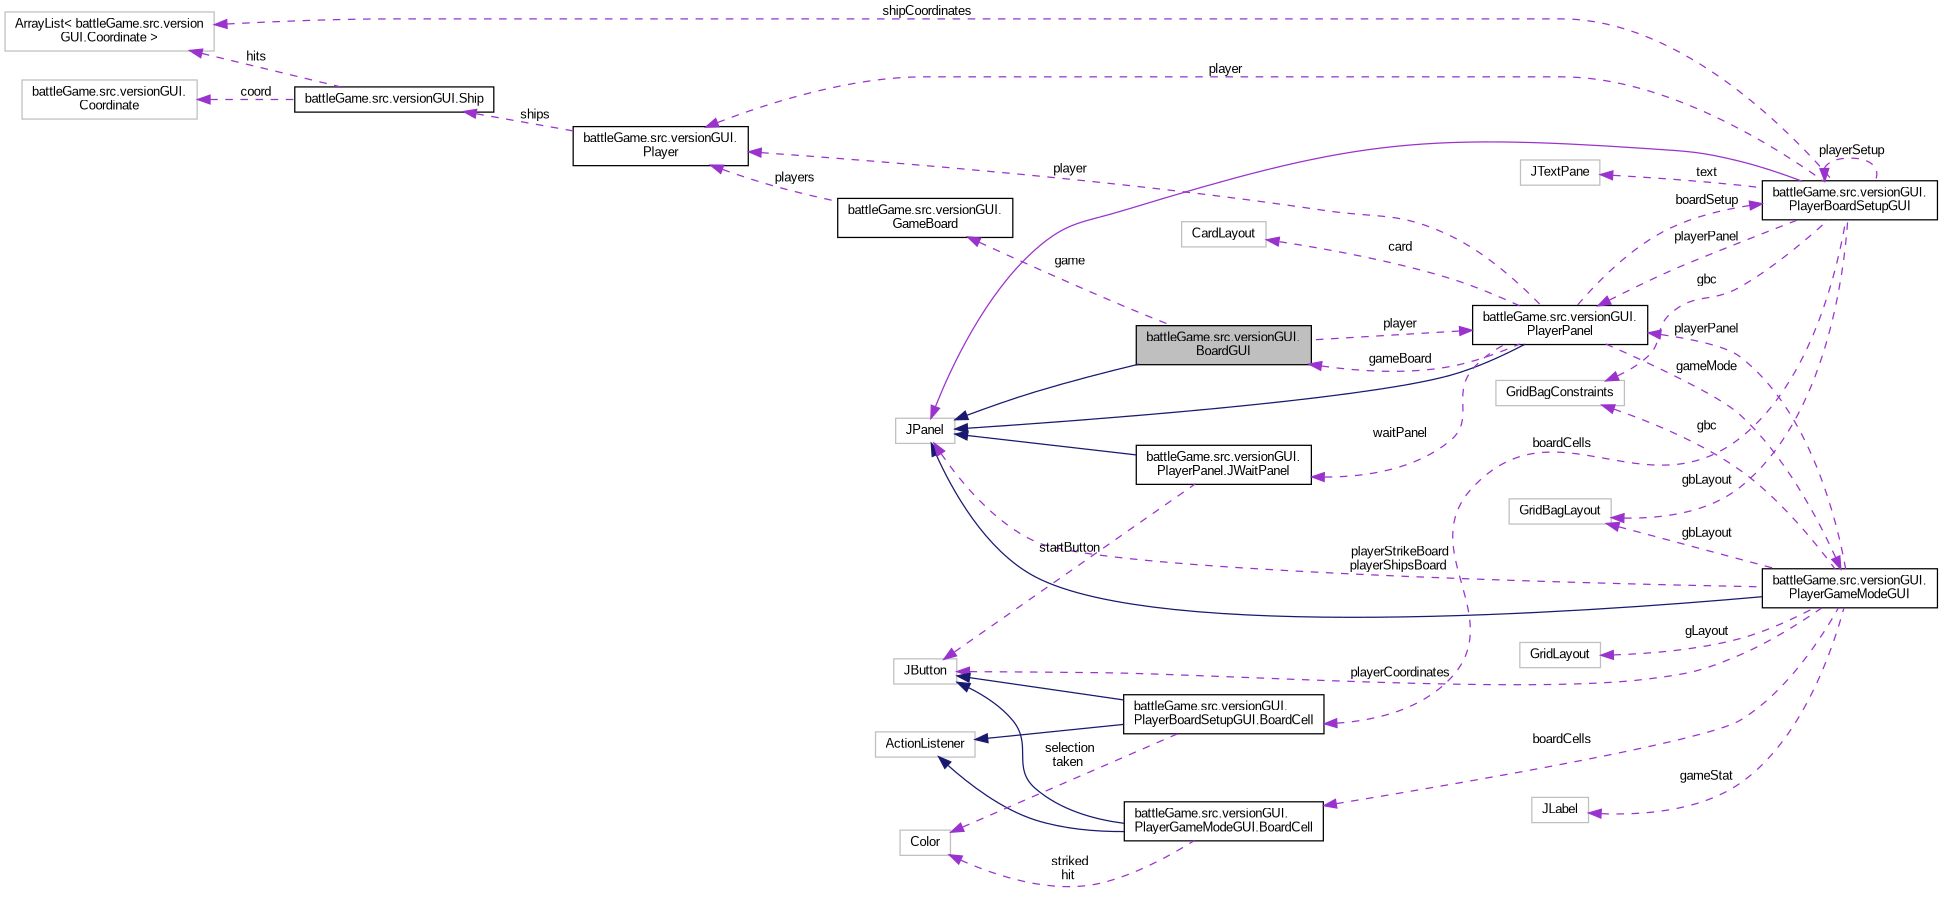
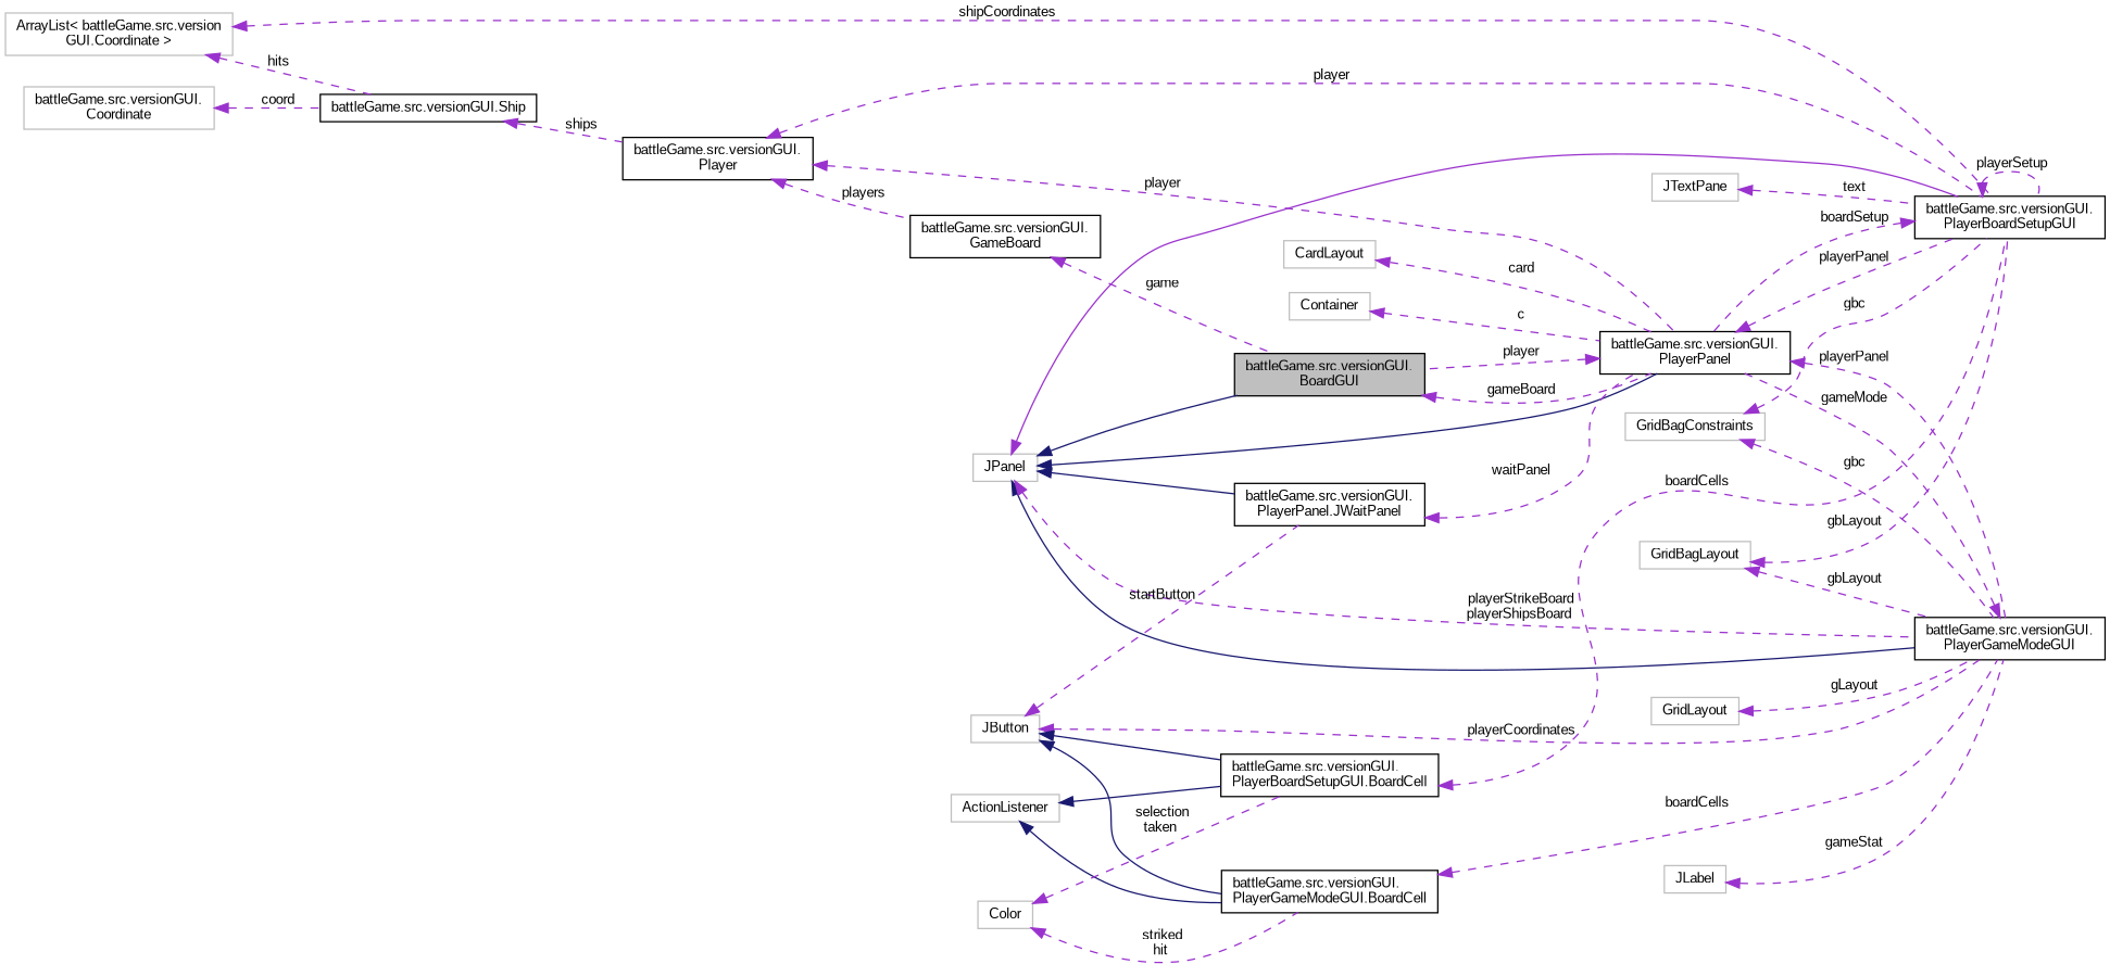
  digraph {
    fontname="Liberation Sans"
    rankdir=LR
    node [color=grey75 fillcolor=white fontname="Liberation Sans" fontsize=10 shape=record style=filled]
    edge [color=darkorchid3 dir=back fontname="Liberation Sans" fontsize=10 labelfontname=Helvetica labelfontsize=10 style=dashed]
    n1 [color=black fillcolor=grey75 fontcolor=black height=0.2 label="battleGame.src.versionGUI.\lBoardGUI" width=0.4]
    n2 [color=black height=0.2 label="battleGame.src.versionGUI.\lPlayerPanel" width=0.4]
    n3 [color=black height=0.2 label="battleGame.src.versionGUI.\lPlayerBoardSetupGUI" width=0.4]
    n4 [color=black height=0.2 label="battleGame.src.versionGUI.\lPlayerGameModeGUI" width=0.4]
    n5 [height=0.2 label=JPanel width=0.4]
    n6 [color=black height=0.2 label="battleGame.src.versionGUI.\lPlayerPanel.JWaitPanel" width=0.4]
    n7 [color=black height=0.2 label="battleGame.src.versionGUI.\lPlayerBoardSetupGUI.BoardCell" width=0.4]
    n8 [height=0.2 label=JButton width=0.4]
    n9 [color=black height=0.2 label="battleGame.src.versionGUI.\lPlayerGameModeGUI.BoardCell" width=0.4]
    n10 [height=0.2 label=ActionListener width=0.4]
    n11 [height=0.2 label=Color width=0.4]
    n12 [height=0.2 label=GridBagConstraints width=0.4]
    n13 [height=0.2 label=GridBagLayout width=0.4]
    n14 [height=0.2 label="ArrayList\< battleGame.src.version\lGUI.Coordinate \>" width=0.4]
    n15 [color=black height=0.2 label="battleGame.src.versionGUI.Ship" width=0.4]
    n16 [color=black height=0.2 label="battleGame.src.versionGUI.\lPlayer" width=0.4]
    n17 [height=0.2 label=JTextPane width=0.4]
    n18 [color=black height=0.2 label="battleGame.src.versionGUI.\lGameBoard" width=0.4]
    n19 [height=0.2 label="battleGame.src.versionGUI.\lCoordinate" width=0.4]
    n20 [height=0.2 label=CardLayout width=0.4]
    n21 [height=0.2 label=JLabel width=0.4]
    n22 [height=0.2 label=GridLayout width=0.4]
+   n23 [height=0.2 label=Container width=0.4]
    n1 -> n2 [label=" gameBoard"]
    n2 -> n1 [label=" player"]
    n2 -> n3 [label=" playerPanel"]
    n2 -> n4 [label=" playerPanel"]
    n3 -> n2 [label=" boardSetup"]
    n3 -> n3 [label=" playerSetup"]
    n4 -> n2 [label=" gameMode"]
    n5 -> n1 [color=midnightblue style=solid]
    n5 -> n2 [color=midnightblue style=solid]
    n5 -> n3 [style=solid]
    n5 -> n4 [color=midnightblue style=solid]
    n5 -> n4 [label=" playerStrikeBoard\nplayerShipsBoard"]
    n5 -> n6 [color=midnightblue style=solid]
    n6 -> n2 [label=" waitPanel"]
    n7 -> n3 [label=" boardCells"]
    n8 -> n4 [label=" playerCoordinates"]
    n8 -> n6 [label=" startButton"]
    n8 -> n7 [color=midnightblue style=solid]
    n8 -> n9 [color=midnightblue style=solid]
    n9 -> n4 [label=" boardCells"]
    n10 -> n7 [color=midnightblue style=solid]
    n10 -> n9 [color=midnightblue style=solid]
    n11 -> n7 [label=" selection\ntaken"]
    n11 -> n9 [label=" striked\nhit"]
    n12 -> n3 [label=" gbc"]
    n12 -> n4 [label=" gbc"]
    n13 -> n3 [label=" gbLayout"]
    n13 -> n4 [label=" gbLayout"]
    n14 -> n3 [label=" shipCoordinates"]
    n14 -> n15 [label=" hits"]
    n15 -> n16 [label=" ships"]
    n16 -> n2 [label=" player"]
    n16 -> n3 [label=" player"]
    n16 -> n18 [label=" players"]
    n17 -> n3 [label=" text"]
    n18 -> n1 [label=" game"]
    n19 -> n15 [label=" coord"]
    n20 -> n2 [label=" card"]
    n21 -> n4 [label=" gameStat"]
    n22 -> n4 [label=" gLayout"]
+   n23 -> n2 [label=" c"]
  }
